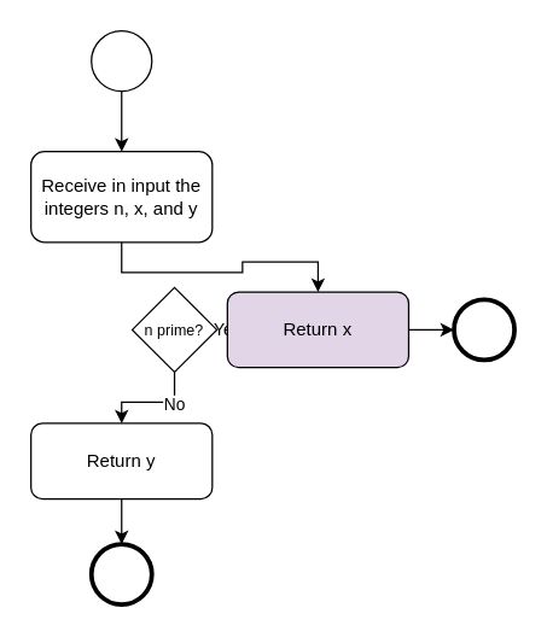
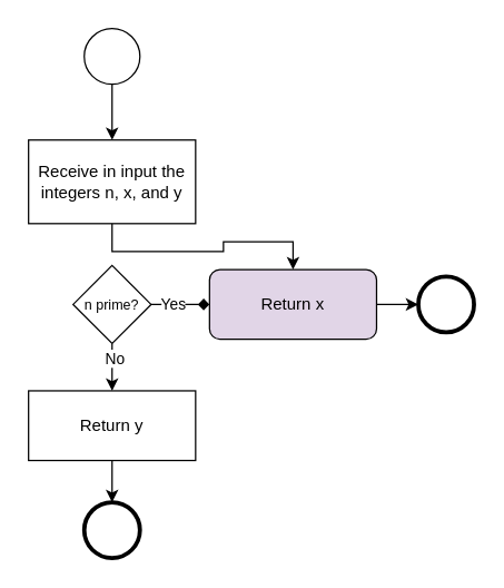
  <mxCell id="0" />
  <mxCell id="1" parent="0" />
  <mxCell id="2" value="" style="ellipse;whiteSpace=wrap;html=1;aspect=fixed;" parent="1" vertex="1"><mxGeometry x="60" y="20" width="40" height="40" as="geometry" /></mxCell>
  <mxCell id="3" value="" style="ellipse;whiteSpace=wrap;html=1;aspect=fixed;strokeWidth=3;" parent="1" vertex="1"><mxGeometry x="300" y="198" width="40" height="40" as="geometry" /></mxCell>
  <mxCell id="4" value="" style="endArrow=classic;html=1;rounded=0;exitX=0.5;exitY=1;exitDx=0;exitDy=0;entryX=0.5;entryY=0;entryDx=0;entryDy=0;" parent="1" source="2" target="6" edge="1"><mxGeometry width="50" height="50" relative="1" as="geometry"><mxPoint x="170" y="270" as="sourcePoint" /><mxPoint x="172" y="58" as="targetPoint" /></mxGeometry></mxCell>
  <mxCell id="5" style="edgeStyle=orthogonalEdgeStyle;rounded=0;orthogonalLoop=1;jettySize=auto;html=1;exitX=0.5;exitY=1;exitDx=0;exitDy=0;" edge="1" parent="1" source="6" target="13"><mxGeometry relative="1" as="geometry" /></mxCell>
- <mxCell id="6" value="Receive in input the integers n, x, and y" style="rounded=1;whiteSpace=wrap;html=1;" vertex="1" parent="1"><mxGeometry x="20" y="100" width="120" height="60" as="geometry" /></mxCell>
+ <mxCell id="6" value="Receive in input the integers n, x, and y" style="whiteSpace=wrap;html=1;rounded=0;" vertex="1" parent="1"><mxGeometry x="20" y="100" width="120" height="60" as="geometry" /></mxCell>
  <mxCell id="7" style="edgeStyle=orthogonalEdgeStyle;rounded=0;orthogonalLoop=1;jettySize=auto;html=1;exitX=1;exitY=0.5;exitDx=0;exitDy=0;entryX=0;entryY=0.5;entryDx=0;entryDy=0;endArrow=diamond;" edge="1" parent="1" source="11" target="13"><mxGeometry relative="1" as="geometry" /></mxCell>
  <mxCell id="8" value="Yes" style="edgeLabel;html=1;align=center;verticalAlign=middle;resizable=0;points=[];" vertex="1" connectable="0" parent="7"><mxGeometry x="-0.497" y="1" relative="1" as="geometry"><mxPoint x="4" as="offset" /></mxGeometry></mxCell>
  <mxCell id="9" style="edgeStyle=orthogonalEdgeStyle;rounded=0;orthogonalLoop=1;jettySize=auto;html=1;exitX=0.5;exitY=1;exitDx=0;exitDy=0;entryX=0.5;entryY=0;entryDx=0;entryDy=0;" edge="1" parent="1" source="11" target="15"><mxGeometry relative="1" as="geometry" /></mxCell>
  <mxCell id="10" value="No" style="edgeLabel;html=1;align=center;verticalAlign=middle;resizable=0;points=[];" vertex="1" connectable="0" parent="9"><mxGeometry x="-0.384" y="1" relative="1" as="geometry"><mxPoint as="offset" /></mxGeometry></mxCell>
- <mxCell id="11" value="n prime?" style="rhombus;whiteSpace=wrap;html=1;fontSize=10;" vertex="1" parent="1"><mxGeometry x="87" y="190" width="56" height="56" as="geometry" /></mxCell>
+ <mxCell id="11" value="n prime?" style="rhombus;whiteSpace=wrap;html=1;fontSize=10;" vertex="1" parent="1"><mxGeometry x="52" y="190" width="56" height="56" as="geometry" /></mxCell>
  <mxCell id="12" style="edgeStyle=orthogonalEdgeStyle;rounded=0;orthogonalLoop=1;jettySize=auto;html=1;exitX=1;exitY=0.5;exitDx=0;exitDy=0;entryX=0;entryY=0.5;entryDx=0;entryDy=0;" edge="1" parent="1" source="13" target="3"><mxGeometry relative="1" as="geometry" /></mxCell>
  <mxCell id="13" value="Return x" style="rounded=1;whiteSpace=wrap;html=1;fillColor=#e1d5e7;" vertex="1" parent="1"><mxGeometry x="150" y="193" width="120" height="50" as="geometry" /></mxCell>
  <mxCell id="14" style="edgeStyle=orthogonalEdgeStyle;rounded=0;orthogonalLoop=1;jettySize=auto;html=1;exitX=0.5;exitY=1;exitDx=0;exitDy=0;entryX=0.5;entryY=0;entryDx=0;entryDy=0;" edge="1" parent="1" source="15" target="16"><mxGeometry relative="1" as="geometry" /></mxCell>
- <mxCell id="15" value="Return y" style="rounded=1;whiteSpace=wrap;html=1;" vertex="1" parent="1"><mxGeometry x="20" y="280" width="120" height="50" as="geometry" /></mxCell>
+ <mxCell id="15" value="Return y" style="whiteSpace=wrap;html=1;rounded=0;" vertex="1" parent="1"><mxGeometry x="20" y="280" width="120" height="50" as="geometry" /></mxCell>
  <mxCell id="16" value="" style="ellipse;whiteSpace=wrap;html=1;aspect=fixed;strokeWidth=3;" vertex="1" parent="1"><mxGeometry x="60" y="360" width="40" height="40" as="geometry" /></mxCell>
